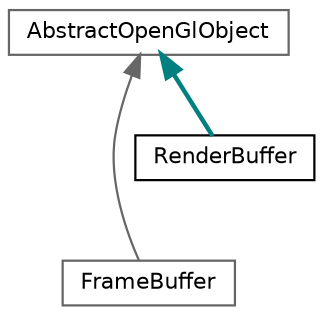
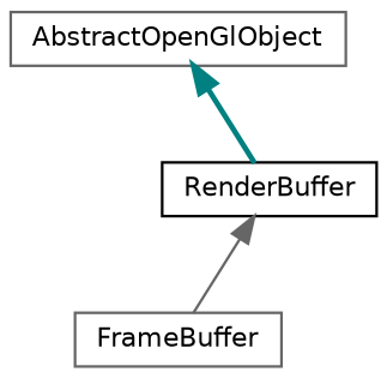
  digraph {
    rankdir=TB
    node [color=gray40 fillcolor=white fontname=Helvetica fontsize=10 shape=record style=filled]
    edge [dir=back fontname=Helvetica fontsize=10 labelfontname=Helvetica labelfontsize=10]
    n1 [height=0.2 label=AbstractOpenGlObject width=0.4]
    n2 [height=0.2 label=FrameBuffer width=0.4]
    n3 [color=black height=0.2 label=RenderBuffer width=0.4]
-   n1 -> n2 [color=gray40 style=solid]
+   n3 -> n2 [color=gray40 style=solid]
    n1 -> n3 [color=teal style=bold]
  }
